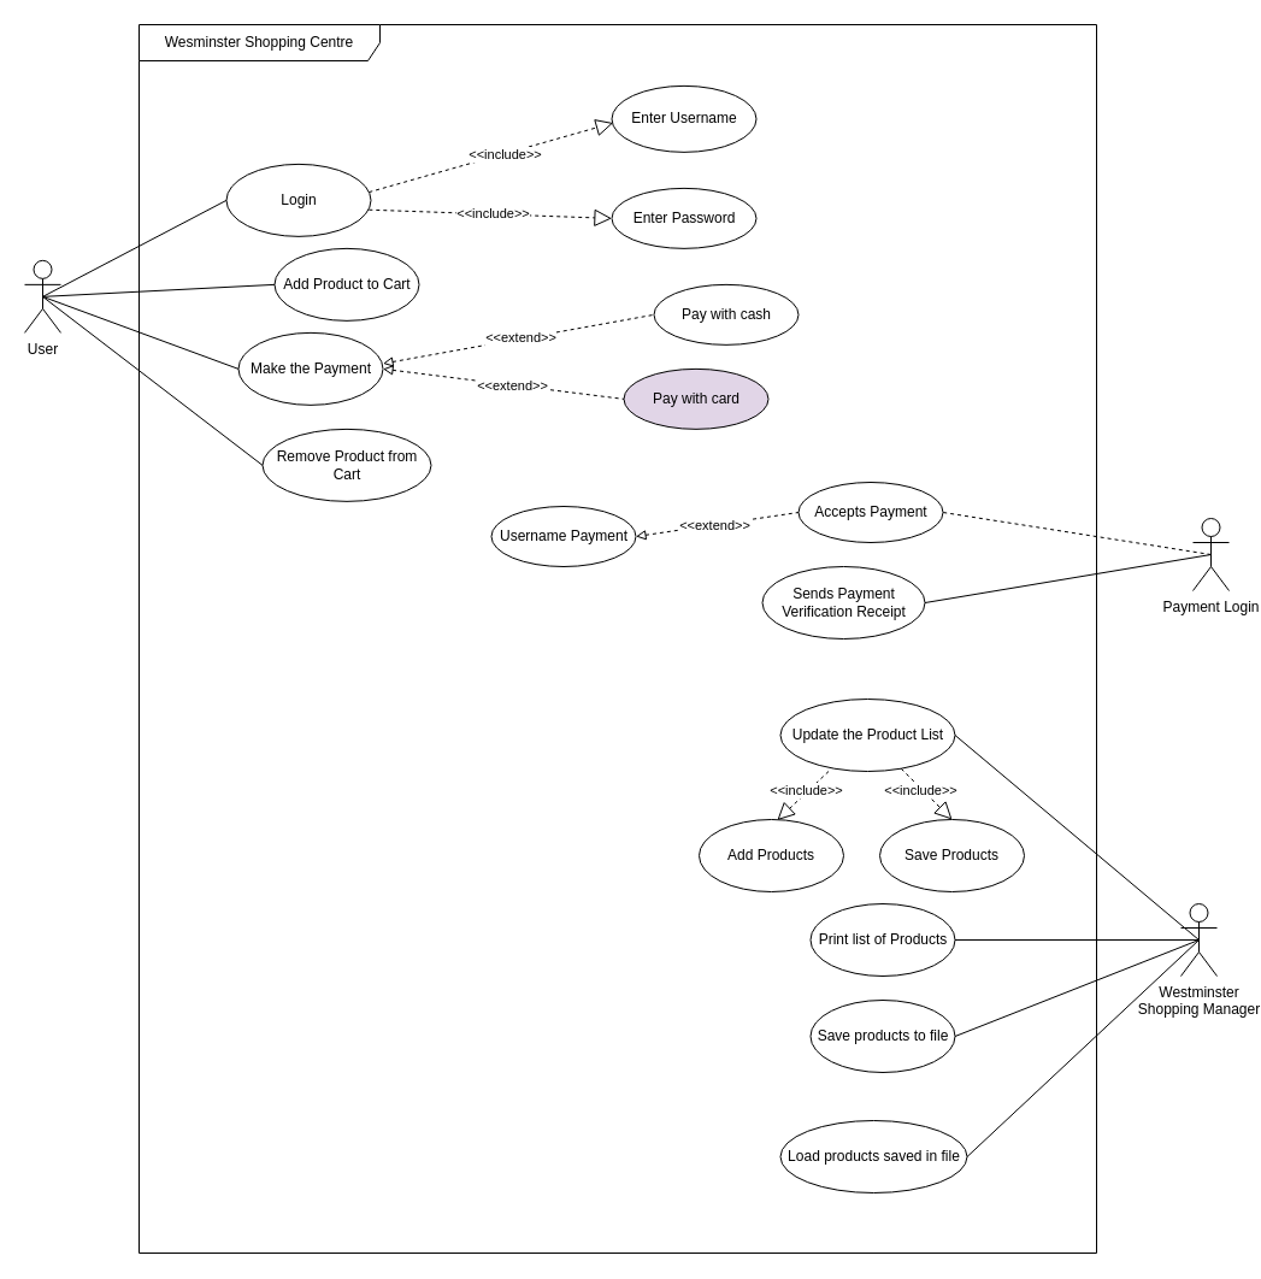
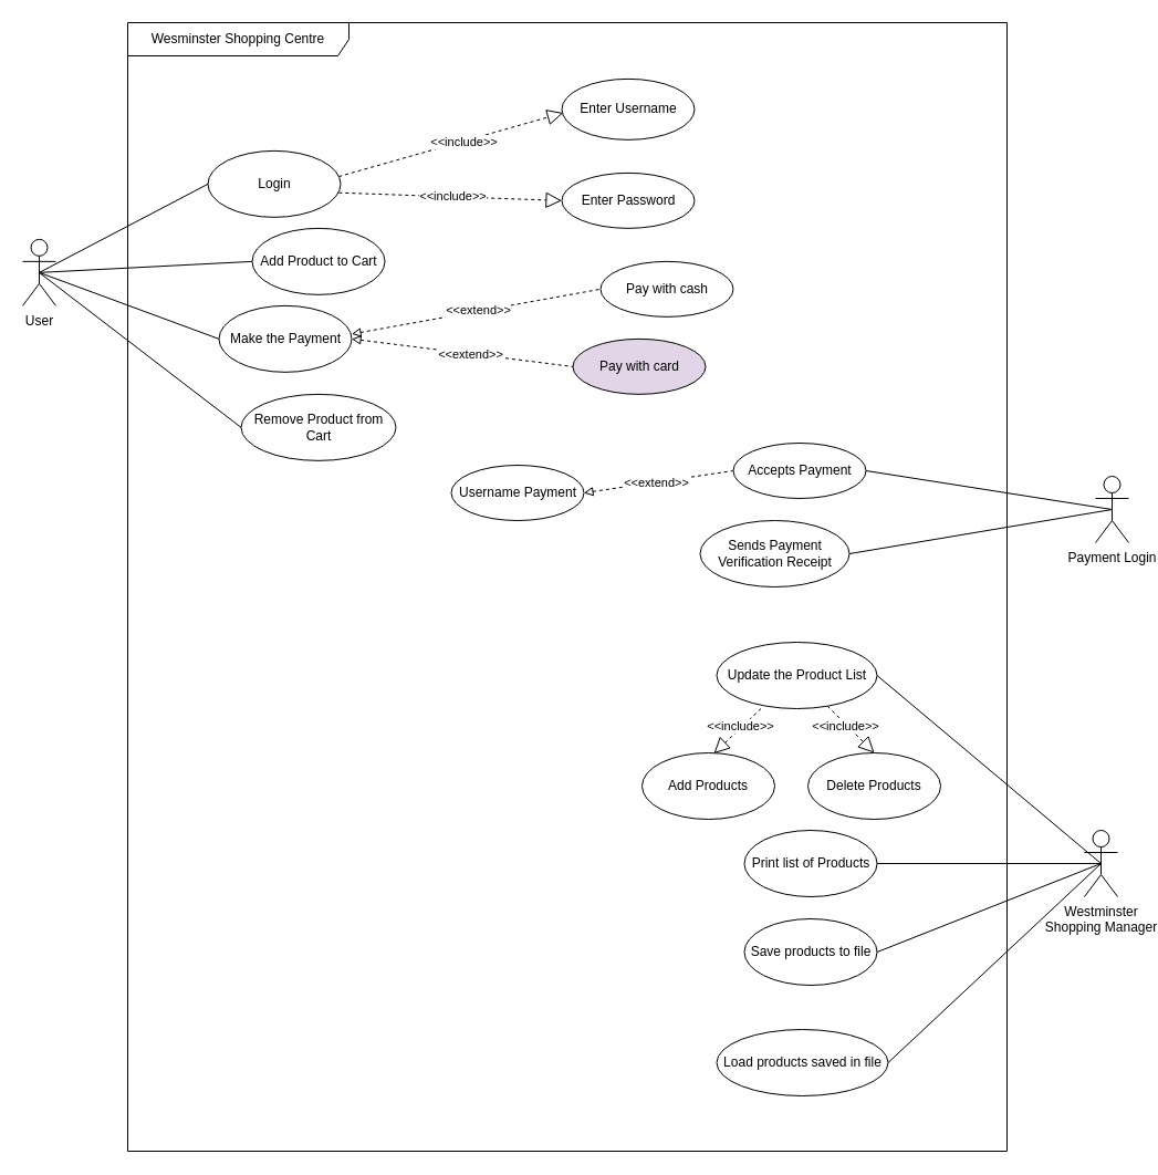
  <mxCell id="0" />
  <mxCell id="1" parent="0" />
  <mxCell id="2" value="Wesminster Shopping Centre" style="shape=umlFrame;whiteSpace=wrap;html=1;pointerEvents=0;recursiveResize=0;container=1;collapsible=0;width=200;height=30;" parent="1" vertex="1"><mxGeometry x="115" y="20" width="795" height="1020" as="geometry" /></mxCell>
  <mxCell id="3" value="" style="group" parent="2" vertex="1" connectable="0"><mxGeometry x="72.5" y="115.86" width="120" height="60" as="geometry" /></mxCell>
  <mxCell id="4" value="Login" style="ellipse;whiteSpace=wrap;html=1;" parent="3" vertex="1"><mxGeometry width="120" height="60" as="geometry" /></mxCell>
  <mxCell id="5" value="" style="group" parent="2" vertex="1" connectable="0"><mxGeometry x="112.5" y="185.86" width="120" height="60" as="geometry" /></mxCell>
  <mxCell id="6" value="Add Product to Cart" style="ellipse;whiteSpace=wrap;html=1;" parent="5" vertex="1"><mxGeometry width="120" height="60" as="geometry" /></mxCell>
  <mxCell id="7" value="" style="endArrow=block;endFill=0;endSize=12;html=1;rounded=0;exitX=0.986;exitY=0.631;exitDx=0;exitDy=0;entryX=0;entryY=0.5;entryDx=0;entryDy=0;dashed=1;exitPerimeter=0;" parent="2" source="4" target="20" edge="1"><mxGeometry width="160" relative="1" as="geometry"><mxPoint x="242.5" y="125.86" as="sourcePoint" /><mxPoint x="164.5" y="164.86" as="targetPoint" /><Array as="points" /></mxGeometry></mxCell>
  <mxCell id="8" value="&amp;lt;&amp;lt;include&amp;gt;&amp;gt;" style="edgeLabel;html=1;align=center;verticalAlign=middle;resizable=0;points=[];" parent="7" vertex="1" connectable="0"><mxGeometry x="0.022" y="1" relative="1" as="geometry"><mxPoint as="offset" /></mxGeometry></mxCell>
  <mxCell id="9" value="" style="endArrow=block;endFill=0;endSize=12;html=1;rounded=0;exitX=0.986;exitY=0.387;exitDx=0;exitDy=0;entryX=0.01;entryY=0.558;entryDx=0;entryDy=0;entryPerimeter=0;exitPerimeter=0;dashed=1;" parent="2" source="4" target="19" edge="1"><mxGeometry width="160" relative="1" as="geometry"><mxPoint x="155" y="230" as="sourcePoint" /><mxPoint x="315" y="230" as="targetPoint" /></mxGeometry></mxCell>
  <mxCell id="10" value="&amp;lt;&amp;lt;include&amp;gt;&amp;gt;" style="edgeLabel;html=1;align=center;verticalAlign=middle;resizable=0;points=[];" parent="9" vertex="1" connectable="0"><mxGeometry x="0.111" relative="1" as="geometry"><mxPoint as="offset" /></mxGeometry></mxCell>
  <mxCell id="11" value="Make the Payment" style="ellipse;whiteSpace=wrap;html=1;" parent="2" vertex="1"><mxGeometry x="82.5" y="255.86" width="120" height="60" as="geometry" /></mxCell>
  <mxCell id="12" value="Pay with card" style="ellipse;whiteSpace=wrap;html=1;fillColor=#e1d5e7;" parent="2" vertex="1"><mxGeometry x="402.5" y="285.86" width="120" height="50" as="geometry" /></mxCell>
  <mxCell id="13" value="Pay with cash" style="ellipse;whiteSpace=wrap;html=1;" parent="2" vertex="1"><mxGeometry x="427.5" y="215.86" width="120" height="50" as="geometry" /></mxCell>
  <mxCell id="14" value="" style="endArrow=none;html=1;rounded=0;exitX=1;exitY=0.426;exitDx=0;exitDy=0;entryX=0;entryY=0.5;entryDx=0;entryDy=0;dashed=1;startArrow=block;startFill=0;exitPerimeter=0;" parent="2" source="11" target="13" edge="1"><mxGeometry width="50" height="50" relative="1" as="geometry"><mxPoint x="302.5" y="325.86" as="sourcePoint" /><mxPoint x="352.5" y="275.86" as="targetPoint" /></mxGeometry></mxCell>
  <mxCell id="15" value="&amp;lt;&amp;lt;extend&amp;gt;&amp;gt;" style="edgeLabel;html=1;align=center;verticalAlign=middle;resizable=0;points=[];" parent="14" vertex="1" connectable="0"><mxGeometry x="0.011" y="1" relative="1" as="geometry"><mxPoint as="offset" /></mxGeometry></mxCell>
  <mxCell id="16" value="" style="endArrow=none;html=1;rounded=0;exitX=1;exitY=0.5;exitDx=0;exitDy=0;entryX=0;entryY=0.5;entryDx=0;entryDy=0;dashed=1;startArrow=block;startFill=0;" parent="2" source="11" target="12" edge="1"><mxGeometry width="50" height="50" relative="1" as="geometry"><mxPoint x="182.5" y="395.86" as="sourcePoint" /><mxPoint x="260.5" y="380.86" as="targetPoint" /></mxGeometry></mxCell>
  <mxCell id="17" value="&amp;lt;&amp;lt;extend&amp;gt;&amp;gt;" style="edgeLabel;html=1;align=center;verticalAlign=middle;resizable=0;points=[];" parent="16" vertex="1" connectable="0"><mxGeometry x="0.076" relative="1" as="geometry"><mxPoint as="offset" /></mxGeometry></mxCell>
  <mxCell id="18" value="" style="group" parent="2" vertex="1" connectable="0"><mxGeometry x="392.5" y="60.86" width="120" height="55" as="geometry" /></mxCell>
  <mxCell id="19" value="Enter Username" style="ellipse;whiteSpace=wrap;html=1;" parent="18" vertex="1"><mxGeometry y="-10" width="120" height="55" as="geometry" /></mxCell>
  <mxCell id="20" value="Enter Password" style="ellipse;whiteSpace=wrap;html=1;" parent="2" vertex="1"><mxGeometry x="392.5" y="135.86" width="120" height="50" as="geometry" /></mxCell>
  <mxCell id="21" value="" style="group" parent="2" vertex="1" connectable="0"><mxGeometry x="532.5" y="550" width="145" height="60" as="geometry" /></mxCell>
  <mxCell id="22" value="Update the Product List" style="ellipse;whiteSpace=wrap;html=1;" parent="21" vertex="1"><mxGeometry y="10" width="145" height="60" as="geometry" /></mxCell>
  <mxCell id="23" value="" style="endArrow=block;endFill=0;endSize=12;html=1;rounded=0;entryX=0.5;entryY=0;entryDx=0;entryDy=0;dashed=1;" parent="2" source="22" target="30" edge="1"><mxGeometry width="160" relative="1" as="geometry"><mxPoint x="535" y="750" as="sourcePoint" /><mxPoint x="579" y="708" as="targetPoint" /></mxGeometry></mxCell>
  <mxCell id="24" value="&amp;lt;&amp;lt;include&amp;gt;&amp;gt;" style="edgeLabel;html=1;align=center;verticalAlign=middle;resizable=0;points=[];" parent="23" vertex="1" connectable="0"><mxGeometry x="-0.196" y="-1" relative="1" as="geometry"><mxPoint as="offset" /></mxGeometry></mxCell>
  <mxCell id="25" value="" style="endArrow=block;endFill=0;endSize=12;html=1;rounded=0;exitX=0.276;exitY=1;exitDx=0;exitDy=0;entryX=0.541;entryY=0.009;entryDx=0;entryDy=0;entryPerimeter=0;exitPerimeter=0;dashed=1;" parent="2" source="22" target="28" edge="1"><mxGeometry width="160" relative="1" as="geometry"><mxPoint x="495" y="730" as="sourcePoint" /><mxPoint x="655" y="730" as="targetPoint" /></mxGeometry></mxCell>
  <mxCell id="26" value="&amp;lt;&amp;lt;include&amp;gt;&amp;gt;" style="edgeLabel;html=1;align=center;verticalAlign=middle;resizable=0;points=[];" parent="25" vertex="1" connectable="0"><mxGeometry x="-0.173" y="-2" relative="1" as="geometry"><mxPoint as="offset" /></mxGeometry></mxCell>
  <mxCell id="27" value="" style="group" parent="2" vertex="1" connectable="0"><mxGeometry x="465" y="660" width="120" height="60" as="geometry" /></mxCell>
  <mxCell id="28" value="Add Products" style="ellipse;whiteSpace=wrap;html=1;" parent="27" vertex="1"><mxGeometry width="120" height="60" as="geometry" /></mxCell>
  <mxCell id="29" value="" style="group" parent="2" vertex="1" connectable="0"><mxGeometry x="615" y="660" width="120" height="60" as="geometry" /></mxCell>
- <mxCell id="30" value="Save Products" style="ellipse;whiteSpace=wrap;html=1;" parent="29" vertex="1"><mxGeometry width="120" height="60" as="geometry" /></mxCell>
+ <mxCell id="30" value="Delete Products" style="ellipse;whiteSpace=wrap;html=1;" parent="29" vertex="1"><mxGeometry width="120" height="60" as="geometry" /></mxCell>
  <mxCell id="31" value="Accepts Payment" style="ellipse;whiteSpace=wrap;html=1;" parent="2" vertex="1"><mxGeometry x="547.5" y="380" width="120" height="50" as="geometry" /></mxCell>
  <mxCell id="32" value="Username Payment" style="ellipse;whiteSpace=wrap;html=1;" parent="2" vertex="1"><mxGeometry x="292.5" y="400" width="120" height="50" as="geometry" /></mxCell>
  <mxCell id="33" value="" style="endArrow=none;html=1;rounded=0;exitX=1;exitY=0.5;exitDx=0;exitDy=0;entryX=0;entryY=0.5;entryDx=0;entryDy=0;dashed=1;startArrow=block;startFill=0;" parent="2" source="32" target="31" edge="1"><mxGeometry width="50" height="50" relative="1" as="geometry"><mxPoint x="755.5" y="530" as="sourcePoint" /><mxPoint x="612.5" y="460" as="targetPoint" /></mxGeometry></mxCell>
  <mxCell id="34" value="&amp;lt;&amp;lt;extend&amp;gt;&amp;gt;" style="edgeLabel;html=1;align=center;verticalAlign=middle;resizable=0;points=[];" parent="33" vertex="1" connectable="0"><mxGeometry x="-0.038" y="1" relative="1" as="geometry"><mxPoint y="1" as="offset" /></mxGeometry></mxCell>
  <mxCell id="35" value="Sends Payment Verification Receipt" style="ellipse;whiteSpace=wrap;html=1;" parent="2" vertex="1"><mxGeometry x="517.5" y="450" width="135" height="60" as="geometry" /></mxCell>
  <mxCell id="36" value="Print list of Products" style="ellipse;whiteSpace=wrap;html=1;" vertex="1" parent="2"><mxGeometry x="557.5" y="730" width="120" height="60" as="geometry" /></mxCell>
  <mxCell id="37" value="Save products to file" style="ellipse;whiteSpace=wrap;html=1;" vertex="1" parent="2"><mxGeometry x="557.5" y="810" width="120" height="60" as="geometry" /></mxCell>
  <mxCell id="38" value="Load products saved in file" style="ellipse;whiteSpace=wrap;html=1;" vertex="1" parent="2"><mxGeometry x="532.5" y="910" width="155" height="60" as="geometry" /></mxCell>
  <mxCell id="39" value="Remove Product from Cart" style="ellipse;whiteSpace=wrap;html=1;" parent="2" vertex="1"><mxGeometry x="102.5" y="335.86" width="140" height="60" as="geometry" /></mxCell>
  <mxCell id="40" value="User" style="shape=umlActor;verticalLabelPosition=bottom;verticalAlign=top;html=1;outlineConnect=0;" parent="1" vertex="1"><mxGeometry x="20" y="215.86" width="30" height="60" as="geometry" /></mxCell>
  <mxCell id="41" value="" style="endArrow=none;html=1;rounded=0;exitX=0.5;exitY=0.5;exitDx=0;exitDy=0;exitPerimeter=0;entryX=0;entryY=0.5;entryDx=0;entryDy=0;" parent="1" source="40" target="4" edge="1"><mxGeometry width="50" height="50" relative="1" as="geometry"><mxPoint x="450" y="310" as="sourcePoint" /><mxPoint x="500" y="260" as="targetPoint" /></mxGeometry></mxCell>
  <mxCell id="42" value="" style="endArrow=none;html=1;rounded=0;entryX=0;entryY=0.5;entryDx=0;entryDy=0;exitX=0.5;exitY=0.5;exitDx=0;exitDy=0;exitPerimeter=0;" parent="1" source="40" target="6" edge="1"><mxGeometry width="50" height="50" relative="1" as="geometry"><mxPoint x="450" y="310" as="sourcePoint" /><mxPoint x="500" y="260" as="targetPoint" /></mxGeometry></mxCell>
  <mxCell id="43" value="" style="endArrow=none;html=1;rounded=0;exitX=0.5;exitY=0.5;exitDx=0;exitDy=0;exitPerimeter=0;entryX=0;entryY=0.5;entryDx=0;entryDy=0;" parent="1" source="40" target="39" edge="1"><mxGeometry width="50" height="50" relative="1" as="geometry"><mxPoint x="450" y="310" as="sourcePoint" /><mxPoint x="500" y="260" as="targetPoint" /></mxGeometry></mxCell>
  <mxCell id="44" value="Westminster &lt;br&gt;Shopping Manager" style="shape=umlActor;verticalLabelPosition=bottom;verticalAlign=top;html=1;outlineConnect=0;" parent="1" vertex="1"><mxGeometry x="980" y="750" width="30" height="60" as="geometry" /></mxCell>
  <mxCell id="45" value="" style="endArrow=none;html=1;rounded=0;entryX=1;entryY=0.5;entryDx=0;entryDy=0;exitX=0.5;exitY=0.5;exitDx=0;exitDy=0;exitPerimeter=0;" parent="1" source="44" target="22" edge="1"><mxGeometry width="50" height="50" relative="1" as="geometry"><mxPoint x="440" y="680" as="sourcePoint" /><mxPoint x="490" y="630" as="targetPoint" /></mxGeometry></mxCell>
  <mxCell id="46" value="" style="endArrow=none;html=1;rounded=0;exitX=0.5;exitY=0.5;exitDx=0;exitDy=0;exitPerimeter=0;entryX=0;entryY=0.5;entryDx=0;entryDy=0;entryPerimeter=0;" parent="1" source="40" target="11" edge="1"><mxGeometry width="50" height="50" relative="1" as="geometry"><mxPoint x="55" y="200" as="sourcePoint" /><mxPoint x="170" y="320" as="targetPoint" /></mxGeometry></mxCell>
  <mxCell id="47" value="Payment Login" style="shape=umlActor;verticalLabelPosition=bottom;verticalAlign=top;html=1;outlineConnect=0;" parent="1" vertex="1"><mxGeometry x="990" y="430" width="30" height="60" as="geometry" /></mxCell>
- <mxCell id="48" value="" style="endArrow=none;html=1;rounded=0;exitX=0.5;exitY=0.5;exitDx=0;exitDy=0;exitPerimeter=0;entryX=1;entryY=0.5;entryDx=0;entryDy=0;dashed=1;" parent="1" source="47" target="31" edge="1"><mxGeometry width="50" height="50" relative="1" as="geometry"><mxPoint x="560" y="630" as="sourcePoint" /><mxPoint x="620" y="580" as="targetPoint" /></mxGeometry></mxCell>
+ <mxCell id="48" value="" style="endArrow=none;html=1;rounded=0;exitX=0.5;exitY=0.5;exitDx=0;exitDy=0;exitPerimeter=0;entryX=1;entryY=0.5;entryDx=0;entryDy=0;" parent="1" source="47" target="31" edge="1"><mxGeometry width="50" height="50" relative="1" as="geometry"><mxPoint x="560" y="630" as="sourcePoint" /><mxPoint x="620" y="580" as="targetPoint" /></mxGeometry></mxCell>
  <mxCell id="49" value="" style="endArrow=none;html=1;rounded=0;exitX=0.5;exitY=0.5;exitDx=0;exitDy=0;exitPerimeter=0;entryX=1;entryY=0.5;entryDx=0;entryDy=0;" parent="1" source="47" target="35" edge="1"><mxGeometry width="50" height="50" relative="1" as="geometry"><mxPoint x="985" y="570" as="sourcePoint" /><mxPoint x="767.5" y="530" as="targetPoint" /></mxGeometry></mxCell>
  <mxCell id="50" value="" style="endArrow=none;html=1;rounded=0;entryX=1;entryY=0.5;entryDx=0;entryDy=0;exitX=0.5;exitY=0.5;exitDx=0;exitDy=0;exitPerimeter=0;" edge="1" parent="1" source="44" target="37"><mxGeometry width="50" height="50" relative="1" as="geometry"><mxPoint x="995" y="660" as="sourcePoint" /><mxPoint x="802" y="620" as="targetPoint" /></mxGeometry></mxCell>
  <mxCell id="51" value="" style="endArrow=none;html=1;rounded=0;exitX=0.5;exitY=0.5;exitDx=0;exitDy=0;exitPerimeter=0;entryX=1;entryY=0.5;entryDx=0;entryDy=0;" edge="1" parent="1" source="44" target="36"><mxGeometry width="50" height="50" relative="1" as="geometry"><mxPoint x="1005" y="690" as="sourcePoint" /><mxPoint x="792.5" y="800" as="targetPoint" /></mxGeometry></mxCell>
  <mxCell id="52" value="" style="endArrow=none;html=1;rounded=0;entryX=1;entryY=0.5;entryDx=0;entryDy=0;exitX=0.5;exitY=0.5;exitDx=0;exitDy=0;exitPerimeter=0;" edge="1" parent="1" source="44" target="38"><mxGeometry width="50" height="50" relative="1" as="geometry"><mxPoint x="995" y="660" as="sourcePoint" /><mxPoint x="750" y="880" as="targetPoint" /></mxGeometry></mxCell>
